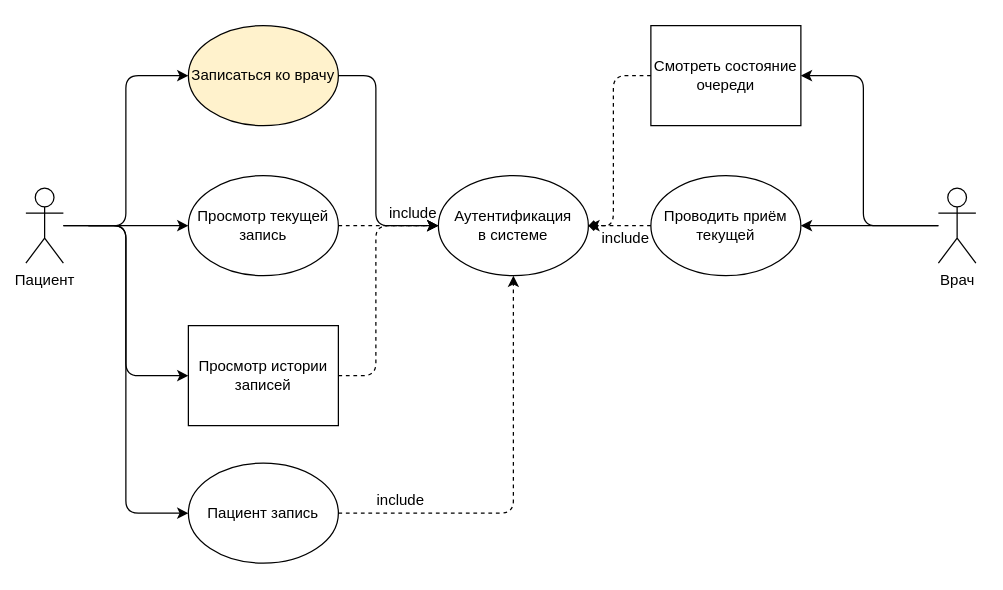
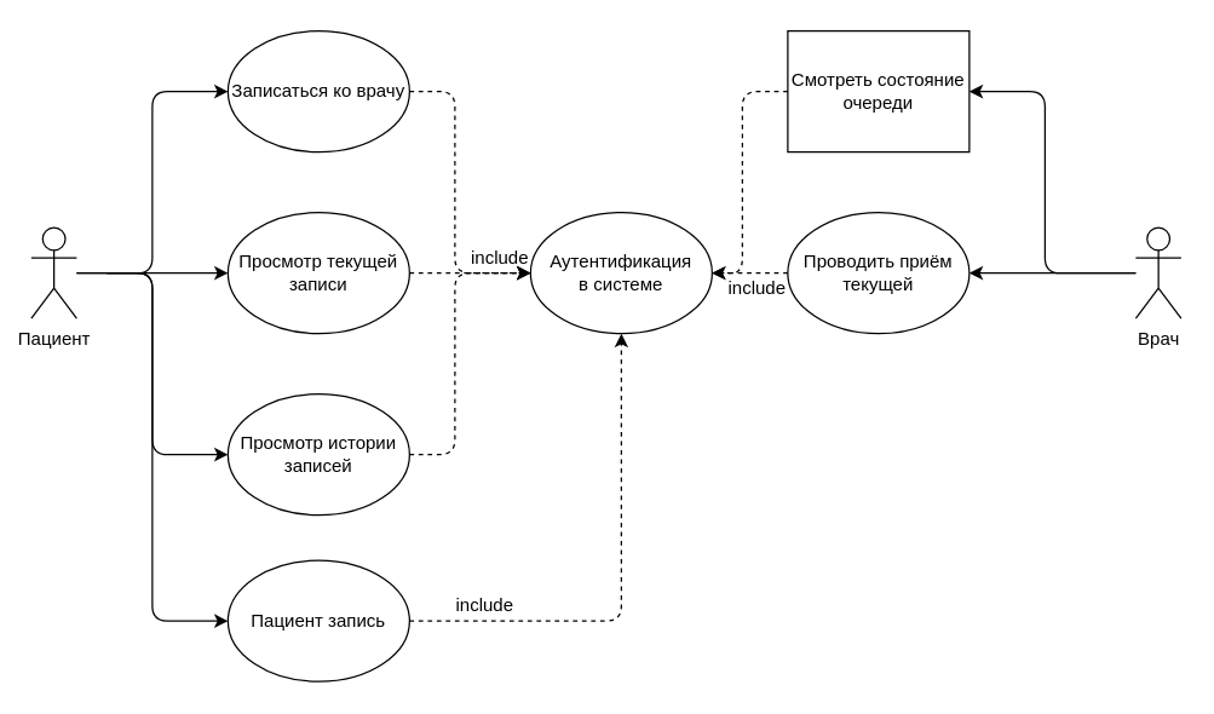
  <mxCell id="0" />
  <mxCell id="1" parent="0" />
  <mxCell id="2" value="Пациент" style="shape=umlActor;verticalLabelPosition=bottom;verticalAlign=top;html=1;" vertex="1" parent="1"><mxGeometry x="20" y="150" width="30" height="60" as="geometry" /></mxCell>
  <mxCell id="3" value="Врач" style="shape=umlActor;verticalLabelPosition=bottom;verticalAlign=top;html=1;" vertex="1" parent="1"><mxGeometry x="750" y="150" width="30" height="60" as="geometry" /></mxCell>
- <mxCell id="4" value="Записаться ко врачу" style="ellipse;whiteSpace=wrap;html=1;verticalAlign=middle;align=center;fillColor=#fff2cc;" vertex="1" parent="1"><mxGeometry x="150" y="20" width="120" height="80" as="geometry" /></mxCell>
- <mxCell id="5" value="Просмотр текущей запись" style="ellipse;whiteSpace=wrap;html=1;verticalAlign=middle;align=center;" vertex="1" parent="1"><mxGeometry x="150" y="140" width="120" height="80" as="geometry" /></mxCell>
- <mxCell id="6" value="Просмотр истории записей" style="whiteSpace=wrap;html=1;verticalAlign=middle;align=center;rounded=0;" vertex="1" parent="1"><mxGeometry x="150" y="260" width="120" height="80" as="geometry" /></mxCell>
+ <mxCell id="4" value="Записаться ко врачу" style="ellipse;whiteSpace=wrap;html=1;verticalAlign=middle;align=center;" vertex="1" parent="1"><mxGeometry x="150" y="20" width="120" height="80" as="geometry" /></mxCell>
+ <mxCell id="5" value="Просмотр текущей записи" style="ellipse;whiteSpace=wrap;html=1;verticalAlign=middle;align=center;" vertex="1" parent="1"><mxGeometry x="150" y="140" width="120" height="80" as="geometry" /></mxCell>
+ <mxCell id="6" value="Просмотр истории записей" style="ellipse;whiteSpace=wrap;html=1;verticalAlign=middle;align=center;" vertex="1" parent="1"><mxGeometry x="150" y="260" width="120" height="80" as="geometry" /></mxCell>
  <mxCell id="7" value="" style="endArrow=classic;html=1;entryX=0;entryY=0.5;entryDx=0;entryDy=0;" edge="1" parent="1" target="4"><mxGeometry width="50" height="50" relative="1" as="geometry"><mxPoint x="70" y="180" as="sourcePoint" /><mxPoint x="390" y="150" as="targetPoint" /><Array as="points"><mxPoint x="100" y="180" /><mxPoint x="100" y="60" /></Array></mxGeometry></mxCell>
  <mxCell id="8" value="" style="endArrow=classic;html=1;entryX=0;entryY=0.5;entryDx=0;entryDy=0;" edge="1" parent="1" target="5"><mxGeometry width="50" height="50" relative="1" as="geometry"><mxPoint x="70" y="180" as="sourcePoint" /><mxPoint x="390" y="150" as="targetPoint" /></mxGeometry></mxCell>
  <mxCell id="9" value="" style="endArrow=classic;html=1;entryX=0;entryY=0.5;entryDx=0;entryDy=0;" edge="1" parent="1" target="6"><mxGeometry width="50" height="50" relative="1" as="geometry"><mxPoint x="50" y="180" as="sourcePoint" /><mxPoint x="390" y="150" as="targetPoint" /><Array as="points"><mxPoint x="100" y="180" /><mxPoint x="100" y="300" /></Array></mxGeometry></mxCell>
  <mxCell id="10" value="Смотреть состояние очереди" style="whiteSpace=wrap;html=1;verticalAlign=middle;align=center;rounded=0;" vertex="1" parent="1"><mxGeometry x="520" y="20" width="120" height="80" as="geometry" /></mxCell>
  <mxCell id="11" value="Проводить приём текущей" style="ellipse;whiteSpace=wrap;html=1;verticalAlign=middle;align=center;" vertex="1" parent="1"><mxGeometry x="520" y="140" width="120" height="80" as="geometry" /></mxCell>
  <mxCell id="12" value="" style="endArrow=classic;html=1;entryX=1;entryY=0.5;entryDx=0;entryDy=0;" edge="1" parent="1" source="3" target="11"><mxGeometry width="50" height="50" relative="1" as="geometry"><mxPoint x="670" y="180" as="sourcePoint" /><mxPoint x="590" y="150" as="targetPoint" /></mxGeometry></mxCell>
  <mxCell id="13" value="" style="endArrow=classic;html=1;entryX=1;entryY=0.5;entryDx=0;entryDy=0;" edge="1" parent="1" target="10"><mxGeometry width="50" height="50" relative="1" as="geometry"><mxPoint x="750" y="180" as="sourcePoint" /><mxPoint x="590" y="150" as="targetPoint" /><Array as="points"><mxPoint x="690" y="180" /><mxPoint x="690" y="60" /></Array></mxGeometry></mxCell>
  <mxCell id="14" value="Аутентификация&lt;br&gt;в системе" style="ellipse;whiteSpace=wrap;html=1;verticalAlign=middle;align=center;" vertex="1" parent="1"><mxGeometry x="350" y="140" width="120" height="80" as="geometry" /></mxCell>
- <mxCell id="15" value="" style="endArrow=classic;html=1;dashed=0;entryX=0;entryY=0.5;entryDx=0;entryDy=0;exitX=1;exitY=0.5;exitDx=0;exitDy=0;" edge="1" parent="1" source="4" target="14"><mxGeometry width="50" height="50" relative="1" as="geometry"><mxPoint x="280" y="60" as="sourcePoint" /><mxPoint x="420" y="140" as="targetPoint" /><Array as="points"><mxPoint x="300" y="60" /><mxPoint x="300" y="150" /><mxPoint x="300" y="180" /></Array></mxGeometry></mxCell>
+ <mxCell id="15" value="" style="endArrow=classic;html=1;dashed=1;entryX=0;entryY=0.5;entryDx=0;entryDy=0;exitX=1;exitY=0.5;exitDx=0;exitDy=0;" edge="1" parent="1" source="4" target="14"><mxGeometry width="50" height="50" relative="1" as="geometry"><mxPoint x="280" y="60" as="sourcePoint" /><mxPoint x="420" y="140" as="targetPoint" /><Array as="points"><mxPoint x="300" y="60" /><mxPoint x="300" y="150" /><mxPoint x="300" y="180" /></Array></mxGeometry></mxCell>
  <mxCell id="16" value="include" style="text;html=1;strokeColor=none;fillColor=none;align=center;verticalAlign=middle;whiteSpace=wrap;rounded=0;" vertex="1" parent="1"><mxGeometry x="310" y="160" width="40" height="20" as="geometry" /></mxCell>
  <mxCell id="17" value="" style="endArrow=classic;html=1;dashed=1;exitX=1;exitY=0.5;exitDx=0;exitDy=0;entryX=0;entryY=0.5;entryDx=0;entryDy=0;" edge="1" parent="1" source="5" target="14"><mxGeometry width="50" height="50" relative="1" as="geometry"><mxPoint x="370" y="190" as="sourcePoint" /><mxPoint x="420" y="140" as="targetPoint" /></mxGeometry></mxCell>
  <mxCell id="18" value="" style="endArrow=classic;html=1;dashed=1;exitX=1;exitY=0.5;exitDx=0;exitDy=0;entryX=1;entryY=1;entryDx=0;entryDy=0;" edge="1" parent="1" source="6" target="16"><mxGeometry width="50" height="50" relative="1" as="geometry"><mxPoint x="370" y="190" as="sourcePoint" /><mxPoint x="420" y="140" as="targetPoint" /><Array as="points"><mxPoint x="300" y="300" /><mxPoint x="300" y="180" /></Array></mxGeometry></mxCell>
- <mxCell id="19" value="" style="endArrow=diamond;html=1;dashed=1;exitX=0;exitY=0.5;exitDx=0;exitDy=0;entryX=1;entryY=0.5;entryDx=0;entryDy=0;" edge="1" parent="1" source="10" target="14"><mxGeometry width="50" height="50" relative="1" as="geometry"><mxPoint x="370" y="190" as="sourcePoint" /><mxPoint x="420" y="140" as="targetPoint" /><Array as="points"><mxPoint x="490" y="60" /><mxPoint x="490" y="180" /></Array></mxGeometry></mxCell>
- <mxCell id="20" value="" style="endArrow=classic;html=1;dashed=1;exitX=0;exitY=0.5;exitDx=0;exitDy=0;entryX=1;entryY=0.5;entryDx=0;entryDy=0;" edge="1" parent="1" source="11" target="14"><mxGeometry width="50" height="50" relative="1" as="geometry"><mxPoint x="370" y="190" as="sourcePoint" /><mxPoint x="420" y="140" as="targetPoint" /></mxGeometry></mxCell>
+ <mxCell id="19" value="" style="endArrow=classic;html=1;dashed=1;exitX=0;exitY=0.5;exitDx=0;exitDy=0;entryX=1;entryY=0.5;entryDx=0;entryDy=0;" edge="1" parent="1" source="10" target="14"><mxGeometry width="50" height="50" relative="1" as="geometry"><mxPoint x="370" y="190" as="sourcePoint" /><mxPoint x="420" y="140" as="targetPoint" /><Array as="points"><mxPoint x="490" y="60" /><mxPoint x="490" y="180" /></Array></mxGeometry></mxCell>
+ <mxCell id="20" value="" style="endArrow=open;html=1;dashed=1;exitX=0;exitY=0.5;exitDx=0;exitDy=0;entryX=1;entryY=0.5;entryDx=0;entryDy=0;" edge="1" parent="1" source="11" target="14"><mxGeometry width="50" height="50" relative="1" as="geometry"><mxPoint x="370" y="190" as="sourcePoint" /><mxPoint x="420" y="140" as="targetPoint" /></mxGeometry></mxCell>
  <mxCell id="21" value="include" style="text;html=1;strokeColor=none;fillColor=none;align=center;verticalAlign=middle;whiteSpace=wrap;rounded=0;" vertex="1" parent="1"><mxGeometry x="480" y="180" width="40" height="20" as="geometry" /></mxCell>
  <mxCell id="22" value="Пациент запись" style="ellipse;whiteSpace=wrap;html=1;verticalAlign=middle;align=center;" vertex="1" parent="1"><mxGeometry x="150" y="370" width="120" height="80" as="geometry" /></mxCell>
  <mxCell id="23" value="" style="endArrow=classic;html=1;entryX=0;entryY=0.5;entryDx=0;entryDy=0;" edge="1" parent="1" target="22"><mxGeometry width="50" height="50" relative="1" as="geometry"><mxPoint x="50" y="180" as="sourcePoint" /><mxPoint x="420" y="300" as="targetPoint" /><Array as="points"><mxPoint x="100" y="180" /><mxPoint x="100" y="410" /></Array></mxGeometry></mxCell>
  <mxCell id="24" value="" style="endArrow=classic;html=1;exitX=1;exitY=0.5;exitDx=0;exitDy=0;entryX=0.5;entryY=1;entryDx=0;entryDy=0;dashed=1;" edge="1" parent="1" source="22" target="14"><mxGeometry width="50" height="50" relative="1" as="geometry"><mxPoint x="370" y="360" as="sourcePoint" /><mxPoint x="420" y="310" as="targetPoint" /><Array as="points"><mxPoint x="410" y="410" /></Array></mxGeometry></mxCell>
  <mxCell id="25" value="include" style="text;html=1;strokeColor=none;fillColor=none;align=center;verticalAlign=middle;whiteSpace=wrap;rounded=0;" vertex="1" parent="1"><mxGeometry x="300" y="390" width="40" height="20" as="geometry" /></mxCell>
